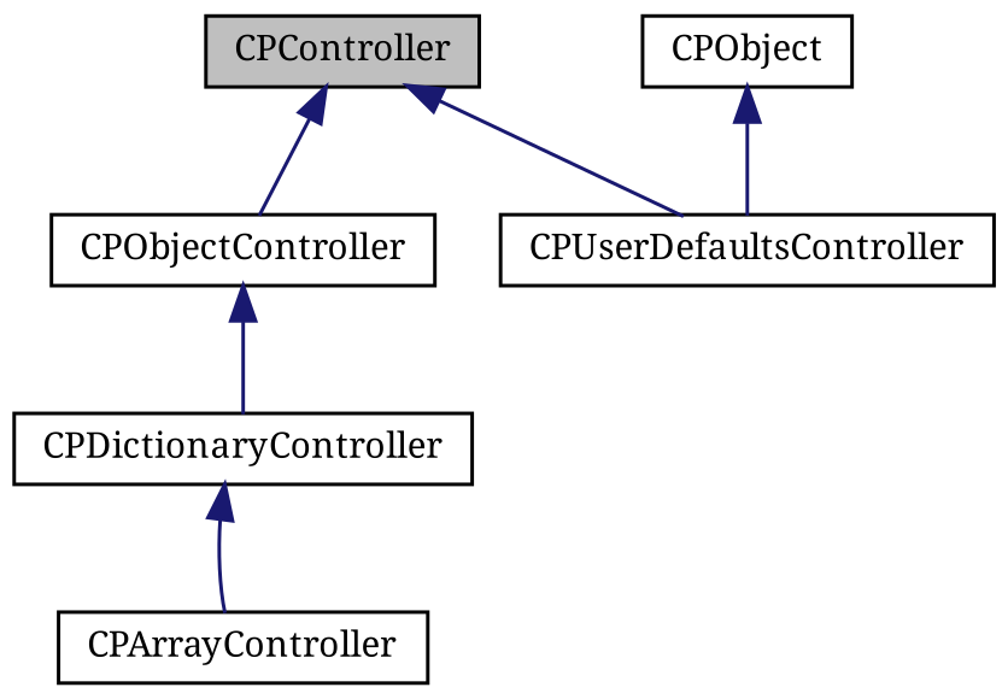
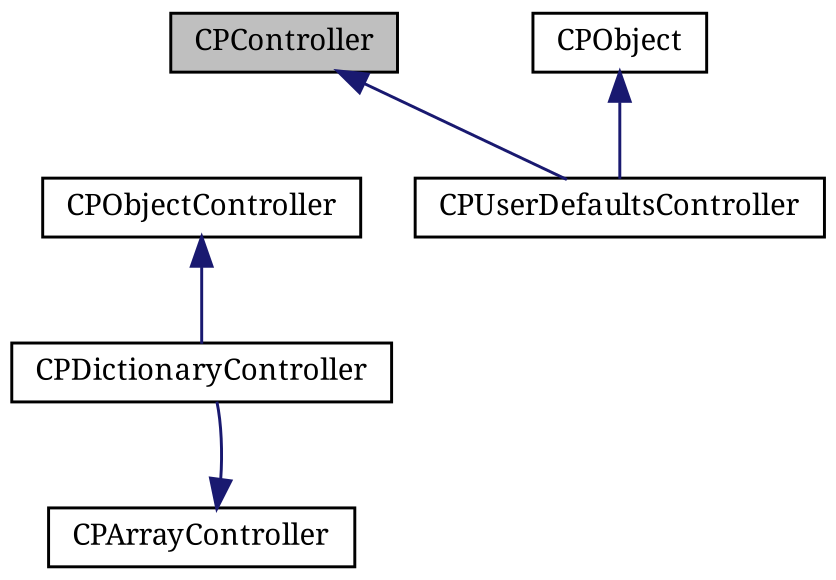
  digraph {
    fontname="Noto Serif"
    node [color=black fillcolor=white fontname="Noto Serif" fontsize=10 shape=record style=filled]
    edge [color=midnightblue dir=back fontname="Noto Serif" fontsize=10 labelfontname=Helvetica labelfontsize=10 style=solid]
    n1 [fillcolor=grey75 fontcolor=black height=0.2 label=CPController width=0.4]
    n2 [height=0.2 label=CPObjectController width=0.4]
    n3 [height=0.2 label=CPUserDefaultsController width=0.4]
    n4 [height=0.2 label=CPDictionaryController width=0.4]
    n5 [height=0.2 label=CPObject width=0.4]
    n6 [height=0.2 label=CPArrayController width=0.4]
-   n1 -> n2
    n1 -> n3
    n2 -> n4
    n5 -> n3
-   n4 -> n6
+   n6 -> n4
  }
